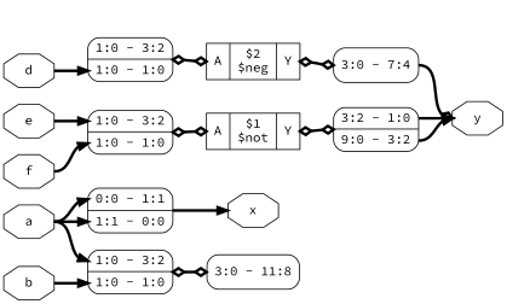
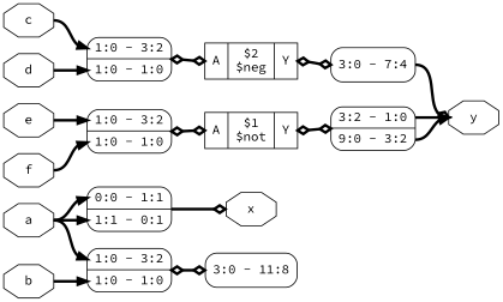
  digraph {
    fontname="Source Code Pro"
    rankdir=LR
    remincross=true
    node [fontname="Source Code Pro" shape=record]
    edge [color=black fontname="Source Code Pro" headport=w style="setlinewidth(3)" tailport=e]
    n1 [color=black fontcolor=black label=a shape=octagon]
-   n2 [label="<s1> 0:0 - 1:1 |<s0> 1:1 - 0:0 " style=rounded]
+   n2 [label="<s1> 0:0 - 1:1 |<s0> 1:1 - 0:1 " style=rounded]
    n3 [label="<s1> 1:0 - 3:2 |<s0> 1:0 - 1:0 " style=rounded]
    n4 [color=black fontcolor=black label=x shape=octagon]
    n5 [label="<s0> 3:0 - 11:8 " style=rounded]
    n6 [color=black fontcolor=black label=b shape=octagon]
+   n7 [color=black fontcolor=black label=c shape=octagon]
    n8 [label="<s1> 1:0 - 3:2 |<s0> 1:0 - 1:0 " style=rounded]
    n9 [label="{{<p9> A}|$2\n$neg|{<p10> Y}}"]
    n10 [color=black fontcolor=black label=d shape=octagon]
    n11 [color=black fontcolor=black label=e shape=octagon]
    n12 [label="<s1> 1:0 - 3:2 |<s0> 1:0 - 1:0 " style=rounded]
    n13 [label="{{<p9> A}|$1\n$not|{<p10> Y}}"]
    n14 [color=black fontcolor=black label=f shape=octagon]
    n15 [color=black fontcolor=black label=y shape=octagon]
    n16 [label="<s0> 3:0 - 7:4 " style=rounded]
    n17 [label="<s1> 3:2 - 1:0 |<s0> 9:0 - 3:2 " style=rounded]
    n1 -> n2 [headport="s0:w"]
    n1 -> n2 [headport="s1:w"]
    n1 -> n3 [headport="s1:w"]
-   n2 -> n4
+   n2 -> n4 [arrowhead=odiamond]
    n3 -> n5 [arrowhead=odiamond arrowtail=odiamond dir=both]
    n6 -> n3 [headport="s0:w"]
+   n7 -> n8 [headport="s1:w"]
    n8 -> n9 [arrowhead=odiamond arrowtail=odiamond dir=both headport="p9:w"]
    n9 -> n16 [arrowhead=odiamond arrowtail=odiamond dir=both tailport="p10:e"]
    n10 -> n8 [headport="s0:w"]
    n11 -> n12 [headport="s1:w"]
    n12 -> n13 [arrowhead=odiamond arrowtail=odiamond dir=both headport="p9:w"]
    n13 -> n17 [arrowhead=odiamond arrowtail=odiamond dir=both tailport="p10:e"]
    n14 -> n12 [headport="s0:w"]
    n16 -> n15 [arrowhead=odiamond tailport="s0:e"]
    n17 -> n15 [tailport="s0:e"]
    n17 -> n15 [tailport="s1:e"]
  }
